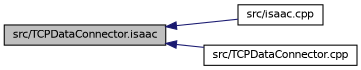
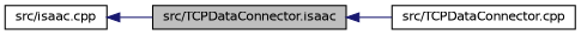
  digraph {
    rankdir=LR
    node [color=black fillcolor=white fontname=Helvetica fontsize=10 shape=record style=filled]
    edge [color=midnightblue dir=back fontname=Helvetica fontsize=10 labelfontname=Helvetica labelfontsize=10 style=solid]
    n1 [fillcolor=grey75 fontcolor=black height=0.2 label="src/TCPDataConnector.isaac" width=0.4]
    n2 [height=0.2 label="src/isaac.cpp" width=0.4]
    n3 [height=0.2 label="src/TCPDataConnector.cpp" width=0.4]
-   n1 -> n2
+   n2 -> n1
    n1 -> n3
  }
